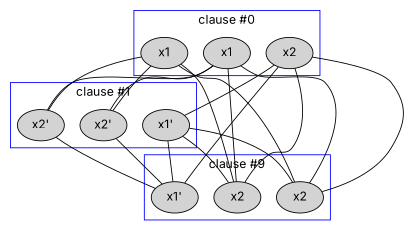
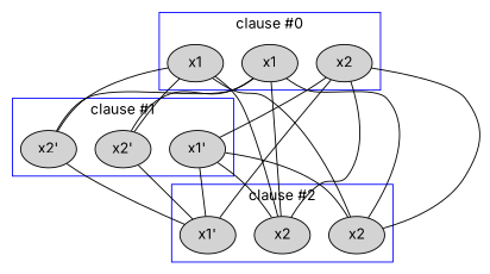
  graph {
    fontname=Inter
    node [style=filled fontname=Inter]
    edge [splines=false fontname=Inter]
    n1 [label=x1]
    n2 [label=x1]
    n3 [label=x2]
    n4 [label="x1'"]
    n5 [label="x2'"]
    n6 [label="x2'"]
    n7 [label="x1'"]
    n8 [label=x2]
    n9 [label=x2]
    subgraph cluster_1 {
      color=blue
      label="clause #0"
      n1
      n2
      n3
    }
    subgraph cluster_2 {
      color=blue
      label="clause #1"
      n4
      n5
      n6
    }
    subgraph cluster_3 {
      color=blue
-     label="clause #9"
+     label="clause #2"
      n7
      n8
      n9
    }
    n1 -- n5
    n1 -- n6
    n1 -- n8
    n1 -- n9
    n2 -- n5
    n2 -- n6
    n2 -- n8
    n2 -- n9
    n3 -- n4
    n3 -- n7
    n3 -- n8
    n3 -- n9
    n4 -- n7
    n4 -- n8
    n4 -- n9
    n5 -- n7
    n6 -- n7
  }
